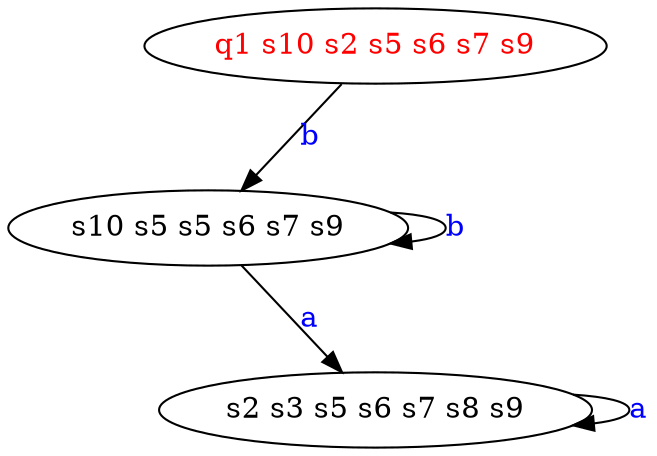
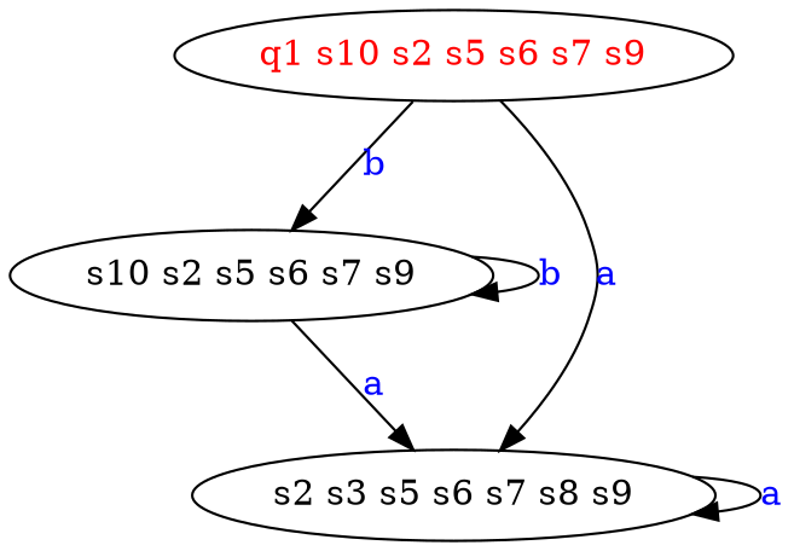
  digraph {
-   "s10 s2 s5 s6 s7 s9" [label="s10 s5 s5 s6 s7 s9"]
+   "s10 s2 s5 s6 s7 s9"
    "s2 s3 s5 s6 s7 s8 s9"
    n3 [label=<<font color="red">q1 s10 s2 s5 s6 s7 s9</font>>]
    "s10 s2 s5 s6 s7 s9" -> "s10 s2 s5 s6 s7 s9" [label=<<font color="blue">b</font>>]
    "s10 s2 s5 s6 s7 s9" -> "s2 s3 s5 s6 s7 s8 s9" [label=<<font color="blue">a</font>>]
    "s2 s3 s5 s6 s7 s8 s9" -> "s2 s3 s5 s6 s7 s8 s9" [label=<<font color="blue">a</font>>]
    n3 -> "s10 s2 s5 s6 s7 s9" [label=<<font color="blue">b</font>>]
+   n3 -> "s2 s3 s5 s6 s7 s8 s9" [label=<<font color="blue">a</font>>]
  }
